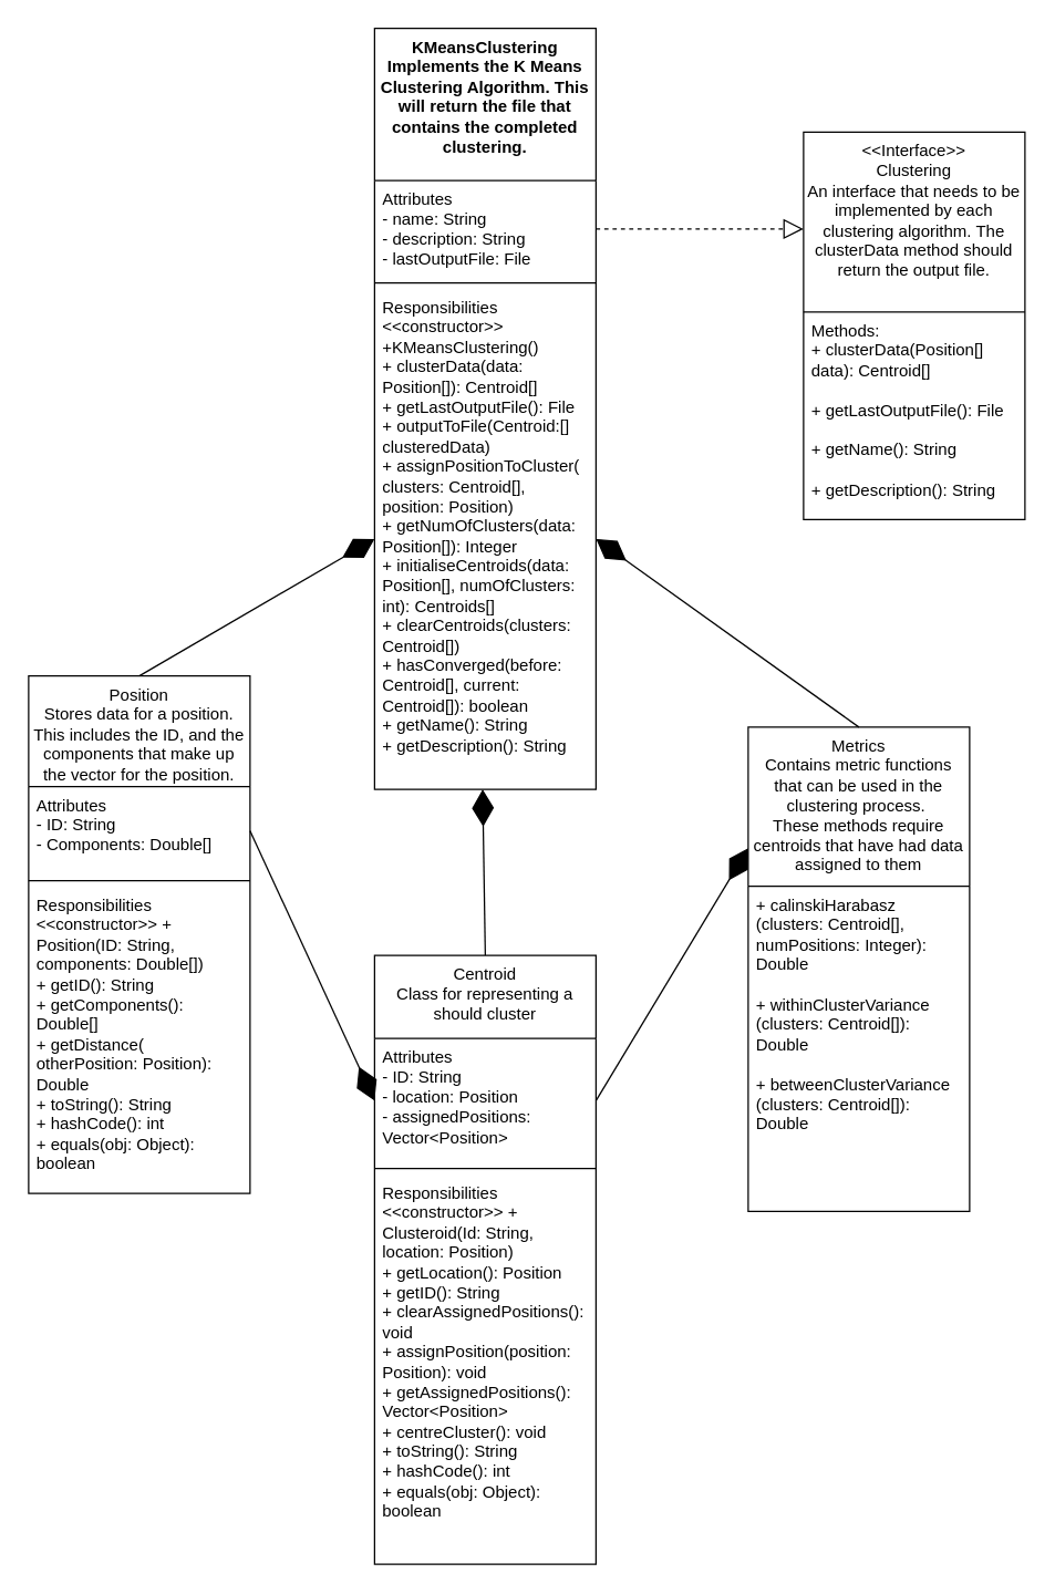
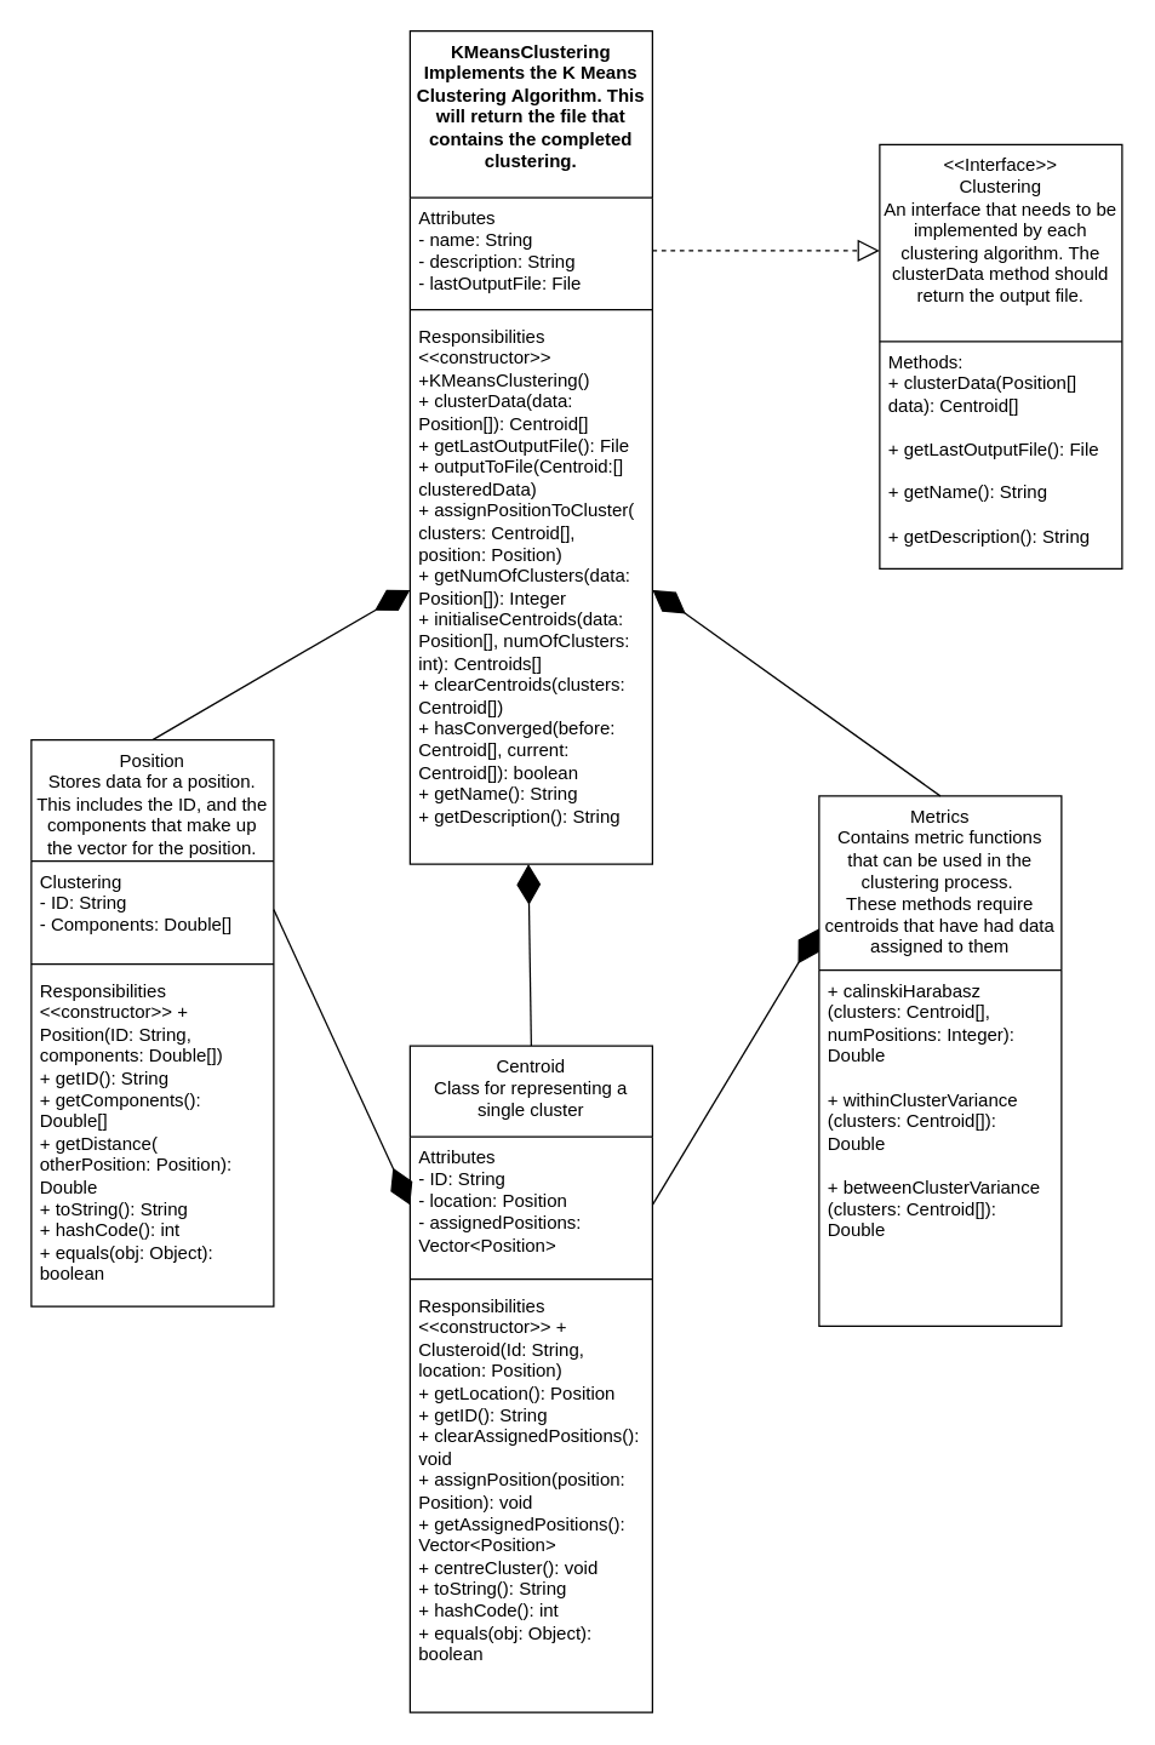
  <mxCell id="0" />
  <mxCell id="1" parent="0" />
  <mxCell id="2" value="" style="endArrow=diamondThin;endFill=1;endSize=24;html=1;strokeColor=#000000;exitX=0.5;exitY=0;exitDx=0;exitDy=0;entryX=0;entryY=0.5;entryDx=0;entryDy=0;" parent="1" source="10" target="8" edge="1"><mxGeometry width="160" relative="1" as="geometry"><mxPoint x="400" y="450" as="sourcePoint" /><mxPoint x="320" y="310" as="targetPoint" /></mxGeometry></mxCell>
  <mxCell id="3" value="" style="endArrow=block;dashed=1;endFill=0;endSize=12;html=1;strokeColor=#000000;entryX=0;entryY=0.25;entryDx=0;entryDy=0;exitX=1;exitY=0.5;exitDx=0;exitDy=0;" parent="1" source="6" target="18" edge="1"><mxGeometry width="160" relative="1" as="geometry"><mxPoint x="290" y="410" as="sourcePoint" /><mxPoint x="450" y="410" as="targetPoint" /></mxGeometry></mxCell>
  <mxCell id="4" value="" style="endArrow=diamondThin;endFill=1;endSize=24;html=1;strokeColor=#000000;exitX=1;exitY=0.5;exitDx=0;exitDy=0;entryX=0;entryY=0.5;entryDx=0;entryDy=0;" parent="1" source="11" target="15" edge="1"><mxGeometry width="160" relative="1" as="geometry"><mxPoint x="430" y="605" as="sourcePoint" /><mxPoint x="290" y="370" as="targetPoint" /></mxGeometry></mxCell>
  <mxCell id="5" value="KMeansClustering&lt;br&gt;Implements the K Means Clustering Algorithm. This will return the file that contains the completed clustering." style="swimlane;fontStyle=1;align=center;verticalAlign=top;childLayout=stackLayout;horizontal=1;startSize=110;horizontalStack=0;resizeParent=1;resizeParentMax=0;resizeLast=0;collapsible=1;marginBottom=0;whiteSpace=wrap;labelBorderColor=none;html=1;" parent="1" vertex="1"><mxGeometry x="270" y="20" width="160" height="550" as="geometry" /></mxCell>
  <mxCell id="6" value="Attributes&#10;- name: String&#10;- description: String&#10;- lastOutputFile: File" style="text;align=left;verticalAlign=top;spacingLeft=4;spacingRight=4;overflow=hidden;rotatable=0;points=[[0,0.5],[1,0.5]];portConstraint=eastwest;rounded=0;shadow=0;html=0;fontStyle=0;whiteSpace=wrap;" parent="5" vertex="1"><mxGeometry y="110" width="160" height="70" as="geometry" /></mxCell>
  <mxCell id="7" value="" style="line;strokeWidth=1;fillColor=none;align=left;verticalAlign=middle;spacingTop=-1;spacingLeft=3;spacingRight=3;rotatable=0;labelPosition=right;points=[];portConstraint=eastwest;" parent="5" vertex="1"><mxGeometry y="180" width="160" height="8" as="geometry" /></mxCell>
  <mxCell id="8" value="Responsibilities&#10;&lt;&lt;constructor&gt;&gt; +KMeansClustering()&#10;+ clusterData(data: Position[]): Centroid[]&#10;+ getLastOutputFile(): File&#10;+ outputToFile(Centroid:[] clusteredData)&#10;+ assignPositionToCluster( clusters: Centroid[], position: Position)&#10;+ getNumOfClusters(data: Position[]): Integer&#10;+ initialiseCentroids(data: Position[], numOfClusters: int): Centroids[]&#10;+ clearCentroids(clusters: Centroid[])&#10;+ hasConverged(before: Centroid[], current: Centroid[]): boolean&#10;+ getName(): String&#10;+ getDescription(): String" style="text;strokeColor=none;fillColor=none;align=left;verticalAlign=top;spacingLeft=4;spacingRight=4;overflow=hidden;rotatable=0;points=[[0,0.5],[1,0.5]];portConstraint=eastwest;whiteSpace=wrap;" parent="5" vertex="1"><mxGeometry y="188" width="160" height="362" as="geometry" /></mxCell>
  <mxCell id="9" value="" style="endArrow=diamondThin;endFill=1;endSize=24;html=1;strokeColor=#000000;exitX=0.5;exitY=0;exitDx=0;exitDy=0;entryX=0.488;entryY=1;entryDx=0;entryDy=0;entryPerimeter=0;" parent="1" source="14" target="8" edge="1"><mxGeometry width="160" relative="1" as="geometry"><mxPoint x="160" y="345" as="sourcePoint" /><mxPoint x="50" y="240" as="targetPoint" /></mxGeometry></mxCell>
  <mxCell id="10" value="Position&#10;Stores data for a position. This includes the ID, and the components that make up the vector for the position." style="swimlane;fontStyle=0;align=center;verticalAlign=top;childLayout=stackLayout;horizontal=1;startSize=80;horizontalStack=0;resizeParent=1;resizeLast=0;collapsible=1;marginBottom=0;rounded=0;shadow=0;strokeWidth=1;whiteSpace=wrap;" parent="1" vertex="1"><mxGeometry x="20" y="488" width="160" height="374" as="geometry"><mxRectangle x="130" y="380" width="160" height="26" as="alternateBounds" /></mxGeometry></mxCell>
- <mxCell id="11" value="Attributes&#10;- ID: String&#10;- Components: Double[]" style="text;align=left;verticalAlign=top;spacingLeft=4;spacingRight=4;overflow=hidden;rotatable=0;points=[[0,0.5],[1,0.5]];portConstraint=eastwest;rounded=0;shadow=0;html=0;fontStyle=0" parent="10" vertex="1"><mxGeometry y="80" width="160" height="64" as="geometry" /></mxCell>
+ <mxCell id="11" value="Clustering&#10;- ID: String&#10;- Components: Double[]" style="text;align=left;verticalAlign=top;spacingLeft=4;spacingRight=4;overflow=hidden;rotatable=0;points=[[0,0.5],[1,0.5]];portConstraint=eastwest;rounded=0;shadow=0;html=0;fontStyle=0" parent="10" vertex="1"><mxGeometry y="80" width="160" height="64" as="geometry" /></mxCell>
  <mxCell id="12" value="" style="line;html=1;strokeWidth=1;align=left;verticalAlign=middle;spacingTop=-1;spacingLeft=3;spacingRight=3;rotatable=0;labelPosition=right;points=[];portConstraint=eastwest;" parent="10" vertex="1"><mxGeometry y="144" width="160" height="8" as="geometry" /></mxCell>
  <mxCell id="13" value="Responsibilities&#10;&lt;&lt;constructor&gt;&gt; + Position(ID: String, components: Double[])&#10;+ getID(): String&#10;+ getComponents(): Double[]&#10;+ getDistance( otherPosition: Position): Double&#10;+ toString(): String&#10;+ hashCode(): int&#10;+ equals(obj: Object): boolean" style="text;align=left;verticalAlign=top;spacingLeft=4;spacingRight=4;overflow=hidden;rotatable=0;points=[[0,0.5],[1,0.5]];portConstraint=eastwest;fontStyle=0;whiteSpace=wrap;" parent="10" vertex="1"><mxGeometry y="152" width="160" height="222" as="geometry" /></mxCell>
- <mxCell id="14" value="Centroid&#10;Class for representing a should cluster" style="swimlane;fontStyle=0;align=center;verticalAlign=top;childLayout=stackLayout;horizontal=1;startSize=60;horizontalStack=0;resizeParent=1;resizeLast=0;collapsible=1;marginBottom=0;rounded=0;shadow=0;strokeWidth=1;whiteSpace=wrap;" parent="1" vertex="1"><mxGeometry x="270" y="690" width="160" height="440" as="geometry"><mxRectangle x="130" y="380" width="160" height="26" as="alternateBounds" /></mxGeometry></mxCell>
+ <mxCell id="14" value="Centroid&#10;Class for representing a single cluster" style="swimlane;fontStyle=0;align=center;verticalAlign=top;childLayout=stackLayout;horizontal=1;startSize=60;horizontalStack=0;resizeParent=1;resizeLast=0;collapsible=1;marginBottom=0;rounded=0;shadow=0;strokeWidth=1;whiteSpace=wrap;" parent="1" vertex="1"><mxGeometry x="270" y="690" width="160" height="440" as="geometry"><mxRectangle x="130" y="380" width="160" height="26" as="alternateBounds" /></mxGeometry></mxCell>
  <mxCell id="15" value="Attributes&#10;- ID: String&#10;- location: Position&#10;- assignedPositions: Vector&lt;Position&gt;" style="text;align=left;verticalAlign=top;spacingLeft=4;spacingRight=4;overflow=hidden;rotatable=0;points=[[0,0.5],[1,0.5]];portConstraint=eastwest;rounded=0;shadow=0;html=0;fontStyle=0;whiteSpace=wrap;" parent="14" vertex="1"><mxGeometry y="60" width="160" height="90" as="geometry" /></mxCell>
  <mxCell id="16" value="" style="line;html=1;strokeWidth=1;align=left;verticalAlign=middle;spacingTop=-1;spacingLeft=3;spacingRight=3;rotatable=0;labelPosition=right;points=[];portConstraint=eastwest;" parent="14" vertex="1"><mxGeometry y="150" width="160" height="8" as="geometry" /></mxCell>
  <mxCell id="17" value="Responsibilities&#10;&lt;&lt;constructor&gt;&gt; + Clusteroid(Id: String, location: Position)&#10;+ getLocation(): Position&#10;+ getID(): String&#10;+ clearAssignedPositions(): void&#10;+ assignPosition(position: Position): void&#10;+ getAssignedPositions(): Vector&lt;Position&gt;&#10;+ centreCluster(): void&#10;+ toString(): String&#10;+ hashCode(): int&#10;+ equals(obj: Object): boolean" style="text;align=left;verticalAlign=top;spacingLeft=4;spacingRight=4;overflow=hidden;rotatable=0;points=[[0,0.5],[1,0.5]];portConstraint=eastwest;fontStyle=0;whiteSpace=wrap;" parent="14" vertex="1"><mxGeometry y="158" width="160" height="282" as="geometry" /></mxCell>
  <mxCell id="18" value="&lt;&lt;Interface&gt;&gt;&#10;Clustering&#10;An interface that needs to be implemented by each clustering algorithm. The clusterData method should return the output file." style="swimlane;fontStyle=0;align=center;verticalAlign=top;childLayout=stackLayout;horizontal=1;startSize=130;horizontalStack=0;resizeParent=1;resizeLast=0;collapsible=1;marginBottom=0;rounded=0;shadow=0;strokeWidth=1;whiteSpace=wrap;" parent="1" vertex="1"><mxGeometry x="580" y="95" width="160" height="280" as="geometry"><mxRectangle x="130" y="380" width="160" height="26" as="alternateBounds" /></mxGeometry></mxCell>
  <mxCell id="19" value="Methods:&#10;+ clusterData(Position[] data): Centroid[] &#10;&#10;+ getLastOutputFile(): File&#10;&#10;+ getName(): String &#10;&#10;+ getDescription(): String" style="text;align=left;verticalAlign=top;spacingLeft=4;spacingRight=4;overflow=hidden;rotatable=0;points=[[0,0.5],[1,0.5]];portConstraint=eastwest;fontStyle=0;whiteSpace=wrap;" parent="18" vertex="1"><mxGeometry y="130" width="160" height="150" as="geometry" /></mxCell>
  <mxCell id="20" value="Metrics&#10;Contains metric functions that can be used in the clustering process. &#10;These methods require centroids that have had data assigned to them" style="swimlane;fontStyle=0;align=center;verticalAlign=top;childLayout=stackLayout;horizontal=1;startSize=115;horizontalStack=0;resizeParent=1;resizeLast=0;collapsible=1;marginBottom=0;rounded=0;shadow=0;strokeWidth=1;whiteSpace=wrap;" parent="1" vertex="1"><mxGeometry x="540" y="525" width="160" height="350" as="geometry"><mxRectangle x="130" y="380" width="160" height="26" as="alternateBounds" /></mxGeometry></mxCell>
  <mxCell id="21" value="+ calinskiHarabasz (clusters: Centroid[], numPositions: Integer): Double&#10;&#10;+ withinClusterVariance (clusters: Centroid[]): Double&#10;&#10;+ betweenClusterVariance (clusters: Centroid[]): Double" style="text;align=left;verticalAlign=top;spacingLeft=4;spacingRight=4;overflow=hidden;rotatable=0;points=[[0,0.5],[1,0.5]];portConstraint=eastwest;fontStyle=0;whiteSpace=wrap;" parent="20" vertex="1"><mxGeometry y="115" width="160" height="235" as="geometry" /></mxCell>
  <mxCell id="22" value="" style="endArrow=diamondThin;endFill=1;endSize=24;html=1;strokeColor=#000000;exitX=1;exitY=0.5;exitDx=0;exitDy=0;entryX=0;entryY=0.25;entryDx=0;entryDy=0;" parent="1" source="15" target="20" edge="1"><mxGeometry width="160" relative="1" as="geometry"><mxPoint x="420" y="490" as="sourcePoint" /><mxPoint x="500" y="573" as="targetPoint" /></mxGeometry></mxCell>
  <mxCell id="23" value="" style="endArrow=diamondThin;endFill=1;endSize=24;html=1;strokeColor=#000000;exitX=0.5;exitY=0;exitDx=0;exitDy=0;entryX=1;entryY=0.5;entryDx=0;entryDy=0;" parent="1" source="20" target="8" edge="1"><mxGeometry width="160" relative="1" as="geometry"><mxPoint x="430" y="425.75" as="sourcePoint" /><mxPoint x="520" y="360" as="targetPoint" /></mxGeometry></mxCell>
